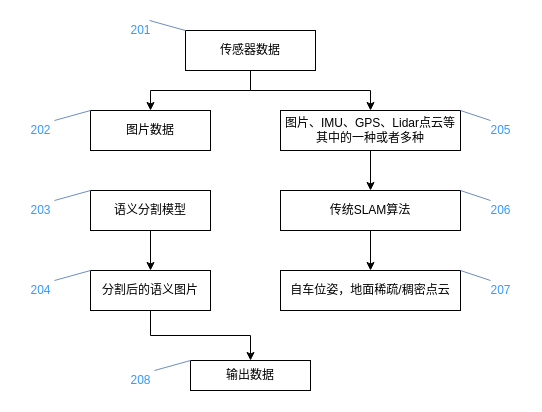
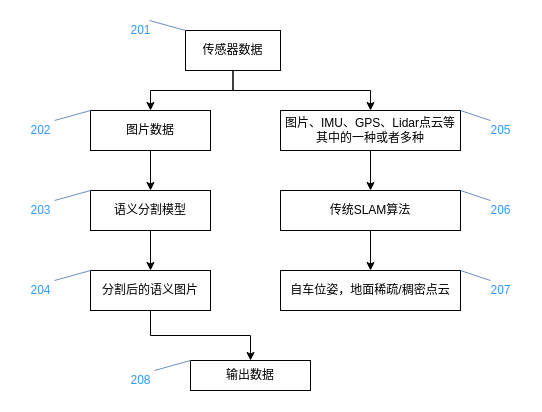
  <mxCell id="0" />
  <mxCell id="1" parent="0" />
  <mxCell id="2" value="" style="edgeStyle=orthogonalEdgeStyle;rounded=0;orthogonalLoop=1;jettySize=auto;html=1;" edge="1" parent="1" source="4" target="6"><mxGeometry relative="1" as="geometry" /></mxCell>
  <mxCell id="3" value="" style="edgeStyle=orthogonalEdgeStyle;rounded=0;orthogonalLoop=1;jettySize=auto;html=1;" edge="1" parent="1" source="4" target="8"><mxGeometry relative="1" as="geometry" /></mxCell>
- <mxCell id="4" value="传感器数据" style="rounded=0;whiteSpace=wrap;html=1;" vertex="1" parent="1"><mxGeometry x="185" y="30" width="130" height="40" as="geometry" /></mxCell>
+ <mxCell id="4" value="传感器数据" style="rounded=0;whiteSpace=wrap;html=1;" vertex="1" parent="1"><mxGeometry x="185" y="30" width="95" height="40" as="geometry" /></mxCell>
+ <mxCell id="5" value="" style="edgeStyle=orthogonalEdgeStyle;rounded=0;orthogonalLoop=1;jettySize=auto;html=1;" edge="1" parent="1" source="6" target="10"><mxGeometry relative="1" as="geometry" /></mxCell>
  <mxCell id="6" value="图片数据" style="whiteSpace=wrap;html=1;rounded=0;" vertex="1" parent="1"><mxGeometry x="90" y="110" width="120" height="40" as="geometry" /></mxCell>
  <mxCell id="7" value="" style="edgeStyle=orthogonalEdgeStyle;rounded=0;orthogonalLoop=1;jettySize=auto;html=1;" edge="1" parent="1" source="8" target="14"><mxGeometry relative="1" as="geometry" /></mxCell>
  <mxCell id="8" value="图片、IMU、GPS、Lidar点云等其中的一种或者多种" style="whiteSpace=wrap;html=1;rounded=0;" vertex="1" parent="1"><mxGeometry x="280" y="110" width="180" height="40" as="geometry" /></mxCell>
  <mxCell id="9" value="" style="edgeStyle=orthogonalEdgeStyle;rounded=0;orthogonalLoop=1;jettySize=auto;html=1;" edge="1" parent="1" source="10" target="12"><mxGeometry relative="1" as="geometry" /></mxCell>
  <mxCell id="10" value="语义分割模型" style="whiteSpace=wrap;html=1;rounded=0;" vertex="1" parent="1"><mxGeometry x="90" y="190" width="120" height="40" as="geometry" /></mxCell>
  <mxCell id="11" value="" style="edgeStyle=orthogonalEdgeStyle;rounded=0;orthogonalLoop=1;jettySize=auto;html=1;" edge="1" parent="1" source="12" target="16"><mxGeometry relative="1" as="geometry" /></mxCell>
  <mxCell id="12" value="分割后的语义图片" style="whiteSpace=wrap;html=1;rounded=0;" vertex="1" parent="1"><mxGeometry x="90" y="270" width="120" height="40" as="geometry" /></mxCell>
  <mxCell id="13" value="" style="edgeStyle=orthogonalEdgeStyle;rounded=0;orthogonalLoop=1;jettySize=auto;html=1;" edge="1" parent="1" source="14" target="15"><mxGeometry relative="1" as="geometry" /></mxCell>
  <mxCell id="14" value="传统SLAM算法" style="whiteSpace=wrap;html=1;rounded=0;" vertex="1" parent="1"><mxGeometry x="280" y="190" width="180" height="40" as="geometry" /></mxCell>
  <mxCell id="15" value="自车位姿，地面稀疏/稠密点云" style="whiteSpace=wrap;html=1;rounded=0;" vertex="1" parent="1"><mxGeometry x="280" y="270" width="180" height="40" as="geometry" /></mxCell>
  <mxCell id="16" value="输出数据" style="whiteSpace=wrap;html=1;rounded=0;" vertex="1" parent="1"><mxGeometry x="190" y="360" width="120" height="30" as="geometry" /></mxCell>
  <mxCell id="17" value="" style="endArrow=none;html=1;rounded=0;entryX=0;entryY=0;entryDx=0;entryDy=0;fillColor=#dae8fc;strokeColor=#6c8ebf;exitX=0.725;exitY=0;exitDx=0;exitDy=0;exitPerimeter=0;" edge="1" parent="1" source="18" target="4"><mxGeometry width="50" height="50" relative="1" as="geometry"><mxPoint x="150" y="40" as="sourcePoint" /><mxPoint x="150" y="10" as="targetPoint" /></mxGeometry></mxCell>
  <mxCell id="18" value="&lt;font color=&quot;#3399ff&quot;&gt;201&lt;/font&gt;" style="text;html=1;align=center;verticalAlign=middle;resizable=0;points=[];autosize=1;strokeColor=none;fillColor=none;" vertex="1" parent="1"><mxGeometry x="120" y="20" width="40" height="20" as="geometry" /></mxCell>
  <mxCell id="19" value="" style="endArrow=none;html=1;rounded=0;entryX=0;entryY=0;entryDx=0;entryDy=0;fillColor=#dae8fc;strokeColor=#6c8ebf;exitX=0.725;exitY=0;exitDx=0;exitDy=0;exitPerimeter=0;" edge="1" parent="1"><mxGeometry width="50" height="50" relative="1" as="geometry"><mxPoint x="54" y="120" as="sourcePoint" /><mxPoint x="90" y="110" as="targetPoint" /></mxGeometry></mxCell>
  <mxCell id="20" value="" style="endArrow=none;html=1;rounded=0;entryX=0;entryY=0;entryDx=0;entryDy=0;fillColor=#dae8fc;strokeColor=#6c8ebf;exitX=0.725;exitY=0;exitDx=0;exitDy=0;exitPerimeter=0;" edge="1" parent="1"><mxGeometry width="50" height="50" relative="1" as="geometry"><mxPoint x="54" y="200" as="sourcePoint" /><mxPoint x="90" y="190" as="targetPoint" /></mxGeometry></mxCell>
  <mxCell id="21" value="" style="endArrow=none;html=1;rounded=0;entryX=0;entryY=0;entryDx=0;entryDy=0;fillColor=#dae8fc;strokeColor=#6c8ebf;exitX=0.725;exitY=0;exitDx=0;exitDy=0;exitPerimeter=0;" edge="1" parent="1"><mxGeometry width="50" height="50" relative="1" as="geometry"><mxPoint x="54" y="280" as="sourcePoint" /><mxPoint x="90" y="270" as="targetPoint" /></mxGeometry></mxCell>
  <mxCell id="22" value="" style="endArrow=none;html=1;rounded=0;fillColor=#dae8fc;strokeColor=#6c8ebf;exitX=0.725;exitY=0;exitDx=0;exitDy=0;exitPerimeter=0;" edge="1" parent="1"><mxGeometry width="50" height="50" relative="1" as="geometry"><mxPoint x="460" y="110" as="sourcePoint" /><mxPoint x="490" y="120" as="targetPoint" /></mxGeometry></mxCell>
  <mxCell id="23" value="" style="endArrow=none;html=1;rounded=0;fillColor=#dae8fc;strokeColor=#6c8ebf;exitX=0.725;exitY=0;exitDx=0;exitDy=0;exitPerimeter=0;" edge="1" parent="1"><mxGeometry width="50" height="50" relative="1" as="geometry"><mxPoint x="460" y="190" as="sourcePoint" /><mxPoint x="490" y="200" as="targetPoint" /></mxGeometry></mxCell>
  <mxCell id="24" value="" style="endArrow=none;html=1;rounded=0;fillColor=#dae8fc;strokeColor=#6c8ebf;exitX=0.725;exitY=0;exitDx=0;exitDy=0;exitPerimeter=0;" edge="1" parent="1"><mxGeometry width="50" height="50" relative="1" as="geometry"><mxPoint x="460" y="270" as="sourcePoint" /><mxPoint x="490" y="280" as="targetPoint" /></mxGeometry></mxCell>
  <mxCell id="25" value="&lt;font color=&quot;#3399ff&quot;&gt;202&lt;/font&gt;" style="text;html=1;align=center;verticalAlign=middle;resizable=0;points=[];autosize=1;strokeColor=none;fillColor=none;" vertex="1" parent="1"><mxGeometry x="20" y="120" width="40" height="20" as="geometry" /></mxCell>
  <mxCell id="26" value="&lt;font color=&quot;#3399ff&quot;&gt;203&lt;/font&gt;" style="text;html=1;align=center;verticalAlign=middle;resizable=0;points=[];autosize=1;strokeColor=none;fillColor=none;" vertex="1" parent="1"><mxGeometry x="20" y="200" width="40" height="20" as="geometry" /></mxCell>
  <mxCell id="27" value="&lt;font color=&quot;#3399ff&quot;&gt;204&lt;/font&gt;" style="text;html=1;align=center;verticalAlign=middle;resizable=0;points=[];autosize=1;strokeColor=none;fillColor=none;" vertex="1" parent="1"><mxGeometry x="20" y="280" width="40" height="20" as="geometry" /></mxCell>
  <mxCell id="28" value="&lt;font color=&quot;#3399ff&quot;&gt;205&lt;/font&gt;" style="text;html=1;align=center;verticalAlign=middle;resizable=0;points=[];autosize=1;strokeColor=none;fillColor=none;" vertex="1" parent="1"><mxGeometry x="480" y="120" width="40" height="20" as="geometry" /></mxCell>
  <mxCell id="29" value="&lt;font color=&quot;#3399ff&quot;&gt;206&lt;/font&gt;" style="text;html=1;align=center;verticalAlign=middle;resizable=0;points=[];autosize=1;strokeColor=none;fillColor=none;" vertex="1" parent="1"><mxGeometry x="480" y="200" width="40" height="20" as="geometry" /></mxCell>
  <mxCell id="30" value="&lt;font color=&quot;#3399ff&quot;&gt;207&lt;/font&gt;" style="text;html=1;align=center;verticalAlign=middle;resizable=0;points=[];autosize=1;strokeColor=none;fillColor=none;" vertex="1" parent="1"><mxGeometry x="480" y="280" width="40" height="20" as="geometry" /></mxCell>
  <mxCell id="31" value="" style="endArrow=none;html=1;rounded=0;entryX=0;entryY=0;entryDx=0;entryDy=0;fillColor=#dae8fc;strokeColor=#6c8ebf;exitX=0.725;exitY=0;exitDx=0;exitDy=0;exitPerimeter=0;" edge="1" parent="1"><mxGeometry width="50" height="50" relative="1" as="geometry"><mxPoint x="154" y="370" as="sourcePoint" /><mxPoint x="190" y="360" as="targetPoint" /></mxGeometry></mxCell>
  <mxCell id="32" value="&lt;font color=&quot;#3399ff&quot;&gt;208&lt;/font&gt;" style="text;html=1;align=center;verticalAlign=middle;resizable=0;points=[];autosize=1;strokeColor=none;fillColor=none;" vertex="1" parent="1"><mxGeometry x="120" y="370" width="40" height="20" as="geometry" /></mxCell>
